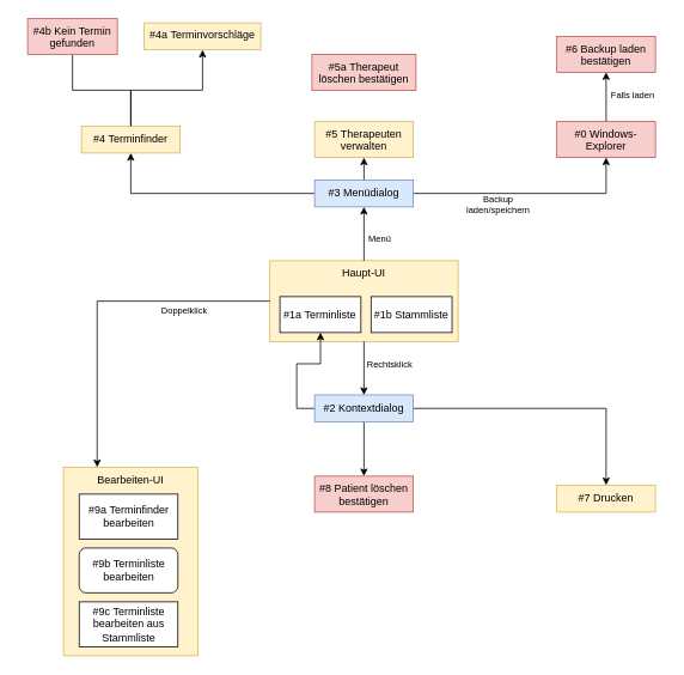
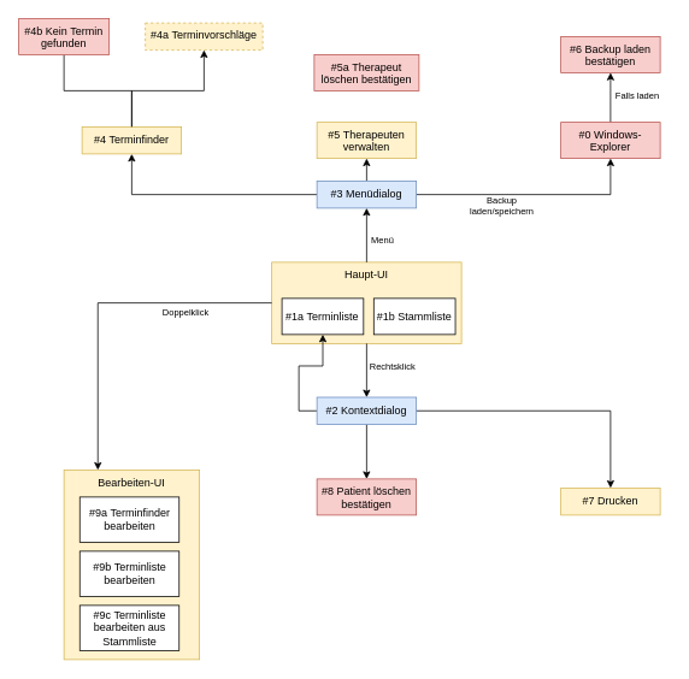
  <mxCell id="0" />
  <mxCell id="1" parent="0" />
  <mxCell id="2" value="" style="group" vertex="1" connectable="0" parent="1"><mxGeometry x="300" y="290" width="210" height="90" as="geometry" /></mxCell>
  <mxCell id="3" value="Haupt-UI" style="rounded=0;whiteSpace=wrap;html=1;fillColor=#fff2cc;strokeColor=#d6b656;verticalAlign=top;" vertex="1" parent="2"><mxGeometry width="210.0" height="90" as="geometry" /></mxCell>
  <mxCell id="4" value="#1a Terminliste" style="rounded=0;whiteSpace=wrap;html=1;" vertex="1" parent="2"><mxGeometry x="11.29" y="40" width="90.323" height="40" as="geometry" /></mxCell>
  <mxCell id="5" value="#1b Stammliste" style="rounded=0;whiteSpace=wrap;html=1;" vertex="1" parent="2"><mxGeometry x="112.903" y="40" width="90.323" height="40" as="geometry" /></mxCell>
  <mxCell id="6" style="edgeStyle=orthogonalEdgeStyle;rounded=0;orthogonalLoop=1;jettySize=auto;html=1;entryX=0.5;entryY=1;entryDx=0;entryDy=0;fontSize=10;" edge="1" parent="1" source="9" target="19"><mxGeometry relative="1" as="geometry" /></mxCell>
  <mxCell id="7" style="edgeStyle=orthogonalEdgeStyle;rounded=0;orthogonalLoop=1;jettySize=auto;html=1;exitX=0.5;exitY=0;exitDx=0;exitDy=0;fontSize=10;entryX=0.5;entryY=1;entryDx=0;entryDy=0;" edge="1" parent="1" source="9" target="23"><mxGeometry relative="1" as="geometry"><mxPoint x="405" y="180" as="targetPoint" /></mxGeometry></mxCell>
  <mxCell id="8" style="edgeStyle=orthogonalEdgeStyle;rounded=0;orthogonalLoop=1;jettySize=auto;html=1;entryX=0.5;entryY=1;entryDx=0;entryDy=0;fontSize=10;" edge="1" parent="1" source="9" target="26"><mxGeometry relative="1" as="geometry" /></mxCell>
  <mxCell id="9" value="#3 Menüdialog" style="rounded=0;whiteSpace=wrap;html=1;fillColor=#dae8fc;strokeColor=#6c8ebf;verticalAlign=top;" vertex="1" parent="1"><mxGeometry x="350" y="200" width="110" height="30" as="geometry" /></mxCell>
  <mxCell id="10" style="edgeStyle=orthogonalEdgeStyle;rounded=0;orthogonalLoop=1;jettySize=auto;html=1;exitX=0.5;exitY=0;exitDx=0;exitDy=0;" edge="1" parent="1" source="3" target="9"><mxGeometry relative="1" as="geometry" /></mxCell>
  <mxCell id="11" value="Menü" style="text;html=1;strokeColor=none;fillColor=none;align=center;verticalAlign=middle;whiteSpace=wrap;rounded=0;fontSize=10;" vertex="1" parent="1"><mxGeometry x="393" y="250" width="60" height="30" as="geometry" /></mxCell>
  <mxCell id="12" style="edgeStyle=orthogonalEdgeStyle;rounded=0;orthogonalLoop=1;jettySize=auto;html=1;fontSize=10;" edge="1" parent="1" source="15" target="30"><mxGeometry relative="1" as="geometry" /></mxCell>
  <mxCell id="13" style="edgeStyle=orthogonalEdgeStyle;rounded=0;orthogonalLoop=1;jettySize=auto;html=1;fontSize=10;" edge="1" parent="1" source="15" target="31"><mxGeometry relative="1" as="geometry" /></mxCell>
  <mxCell id="14" style="edgeStyle=orthogonalEdgeStyle;rounded=0;orthogonalLoop=1;jettySize=auto;html=1;exitX=0;exitY=0.5;exitDx=0;exitDy=0;fontSize=10;" edge="1" parent="1" source="15" target="4"><mxGeometry relative="1" as="geometry" /></mxCell>
  <mxCell id="15" value="#2 Kontextdialog" style="rounded=0;whiteSpace=wrap;html=1;fillColor=#dae8fc;strokeColor=#6c8ebf;verticalAlign=top;" vertex="1" parent="1"><mxGeometry x="350" y="439.5" width="110" height="30" as="geometry" /></mxCell>
  <mxCell id="16" style="edgeStyle=orthogonalEdgeStyle;rounded=0;orthogonalLoop=1;jettySize=auto;html=1;entryX=0.5;entryY=0;entryDx=0;entryDy=0;fontSize=10;" edge="1" parent="1" source="3" target="15"><mxGeometry relative="1" as="geometry" /></mxCell>
  <mxCell id="17" value="Rechtsklick" style="text;html=1;strokeColor=none;fillColor=none;align=center;verticalAlign=middle;whiteSpace=wrap;rounded=0;fontSize=10;" vertex="1" parent="1"><mxGeometry x="404" y="390" width="60" height="30" as="geometry" /></mxCell>
  <mxCell id="18" style="edgeStyle=orthogonalEdgeStyle;rounded=0;orthogonalLoop=1;jettySize=auto;html=1;exitX=0.5;exitY=0;exitDx=0;exitDy=0;entryX=0.5;entryY=1;entryDx=0;entryDy=0;fontSize=10;endArrow=none;" edge="1" parent="1" source="19" target="21"><mxGeometry relative="1" as="geometry" /></mxCell>
  <mxCell id="19" value="#4 Terminfinder" style="rounded=0;whiteSpace=wrap;html=1;fillColor=#fff2cc;strokeColor=#d6b656;verticalAlign=top;" vertex="1" parent="1"><mxGeometry x="90" y="140" width="110" height="30" as="geometry" /></mxCell>
- <mxCell id="20" value="#4a Terminvorschläge" style="rounded=0;whiteSpace=wrap;html=1;fillColor=#fff2cc;strokeColor=#d6b656;verticalAlign=top;" vertex="1" parent="1"><mxGeometry x="160" y="25" width="130" height="30" as="geometry" /></mxCell>
- <mxCell id="21" value="#4b Kein Termin gefunden" style="rounded=0;whiteSpace=wrap;html=1;fillColor=#f8cecc;strokeColor=#b85450;verticalAlign=top;" vertex="1" parent="1"><mxGeometry x="30" y="20" width="100" height="40" as="geometry" /></mxCell>
+ <mxCell id="20" value="#4a Terminvorschläge" style="rounded=0;whiteSpace=wrap;html=1;fillColor=#fff2cc;strokeColor=#d6b656;verticalAlign=top;dashed=1;" vertex="1" parent="1"><mxGeometry x="160" y="25" width="130" height="30" as="geometry" /></mxCell>
+ <mxCell id="21" value="#4b Kein Termin gefunden" style="rounded=0;whiteSpace=wrap;html=1;fillColor=#f8cecc;strokeColor=#b85450;verticalAlign=top;" vertex="1" parent="1"><mxGeometry x="20" y="20" width="100" height="40" as="geometry" /></mxCell>
  <mxCell id="22" style="edgeStyle=orthogonalEdgeStyle;rounded=0;orthogonalLoop=1;jettySize=auto;html=1;exitX=0.5;exitY=0;exitDx=0;exitDy=0;entryX=0.5;entryY=1;entryDx=0;entryDy=0;fontSize=10;" edge="1" parent="1" source="19" target="20"><mxGeometry relative="1" as="geometry"><mxPoint x="145" y="150" as="sourcePoint" /><mxPoint x="80" y="70" as="targetPoint" /><Array as="points"><mxPoint x="145" y="100" /><mxPoint x="225" y="100" /></Array></mxGeometry></mxCell>
  <mxCell id="23" value="#5 Therapeuten verwalten" style="rounded=0;whiteSpace=wrap;html=1;fillColor=#fff2cc;strokeColor=#d6b656;verticalAlign=top;" vertex="1" parent="1"><mxGeometry x="350" y="135" width="110" height="40" as="geometry" /></mxCell>
  <mxCell id="24" value="#5a Therapeut löschen bestätigen" style="rounded=0;whiteSpace=wrap;html=1;fillColor=#f8cecc;strokeColor=#b85450;verticalAlign=top;" vertex="1" parent="1"><mxGeometry x="347" y="60" width="116" height="40" as="geometry" /></mxCell>
  <mxCell id="25" style="edgeStyle=orthogonalEdgeStyle;rounded=0;orthogonalLoop=1;jettySize=auto;html=1;entryX=0.5;entryY=1;entryDx=0;entryDy=0;fontSize=10;" edge="1" parent="1" source="26" target="28"><mxGeometry relative="1" as="geometry" /></mxCell>
  <mxCell id="26" value="#0 Windows-Explorer" style="rounded=0;whiteSpace=wrap;html=1;fillColor=#f8cecc;strokeColor=#b85450;verticalAlign=top;" vertex="1" parent="1"><mxGeometry x="620" y="135" width="110" height="40" as="geometry" /></mxCell>
  <mxCell id="27" value="Backup laden/speichern" style="text;html=1;strokeColor=none;fillColor=none;align=center;verticalAlign=middle;whiteSpace=wrap;rounded=0;fontSize=10;" vertex="1" parent="1"><mxGeometry x="520" y="212" width="70" height="30" as="geometry" /></mxCell>
  <mxCell id="28" value="#6 Backup laden bestätigen" style="rounded=0;whiteSpace=wrap;html=1;fillColor=#f8cecc;strokeColor=#b85450;verticalAlign=top;" vertex="1" parent="1"><mxGeometry x="620" y="40" width="110" height="40" as="geometry" /></mxCell>
  <mxCell id="29" value="Falls laden" style="text;html=1;strokeColor=none;fillColor=none;align=center;verticalAlign=middle;whiteSpace=wrap;rounded=0;fontSize=10;" vertex="1" parent="1"><mxGeometry x="670" y="90" width="70" height="30" as="geometry" /></mxCell>
  <mxCell id="30" value="#7&amp;nbsp;Drucken" style="rounded=0;whiteSpace=wrap;html=1;fillColor=#fff2cc;strokeColor=#d6b656;verticalAlign=top;" vertex="1" parent="1"><mxGeometry x="620" y="540" width="110" height="30" as="geometry" /></mxCell>
  <mxCell id="31" value="#8 Patient löschen bestätigen" style="rounded=0;whiteSpace=wrap;html=1;fillColor=#f8cecc;strokeColor=#b85450;verticalAlign=top;" vertex="1" parent="1"><mxGeometry x="350" y="530" width="110" height="40" as="geometry" /></mxCell>
  <mxCell id="32" style="edgeStyle=orthogonalEdgeStyle;rounded=0;orthogonalLoop=1;jettySize=auto;html=1;exitX=0;exitY=0.5;exitDx=0;exitDy=0;entryX=0.25;entryY=0;entryDx=0;entryDy=0;fontSize=10;" edge="1" parent="1" source="3" target="35"><mxGeometry relative="1" as="geometry" /></mxCell>
  <mxCell id="33" value="Doppelklick" style="text;html=1;strokeColor=none;fillColor=none;align=center;verticalAlign=middle;whiteSpace=wrap;rounded=0;fontSize=10;" vertex="1" parent="1"><mxGeometry x="170" y="330" width="70" height="30" as="geometry" /></mxCell>
  <mxCell id="34" value="" style="group" vertex="1" connectable="0" parent="1"><mxGeometry x="70" y="520" width="150" height="210" as="geometry" /></mxCell>
  <mxCell id="35" value="Bearbeiten-UI" style="rounded=0;whiteSpace=wrap;html=1;fillColor=#fff2cc;strokeColor=#d6b656;verticalAlign=top;" vertex="1" parent="34"><mxGeometry width="150" height="210" as="geometry" /></mxCell>
  <mxCell id="36" value="#9a Terminfinder bearbeiten" style="rounded=0;whiteSpace=wrap;html=1;fontSize=12;" vertex="1" parent="34"><mxGeometry x="17.5" y="30" width="110" height="50" as="geometry" /></mxCell>
  <mxCell id="37" value="#9c Terminliste bearbeiten aus Stammliste" style="rounded=0;whiteSpace=wrap;html=1;fontSize=12;" vertex="1" parent="34"><mxGeometry x="17.5" y="150" width="110" height="50" as="geometry" /></mxCell>
- <mxCell id="38" value="#9b Terminliste bearbeiten" style="whiteSpace=wrap;html=1;fontSize=12;rounded=1;" vertex="1" parent="34"><mxGeometry x="17.5" y="90" width="110" height="50" as="geometry" /></mxCell>
+ <mxCell id="38" value="#9b Terminliste bearbeiten" style="rounded=0;whiteSpace=wrap;html=1;fontSize=12;" vertex="1" parent="34"><mxGeometry x="17.5" y="90" width="110" height="50" as="geometry" /></mxCell>
